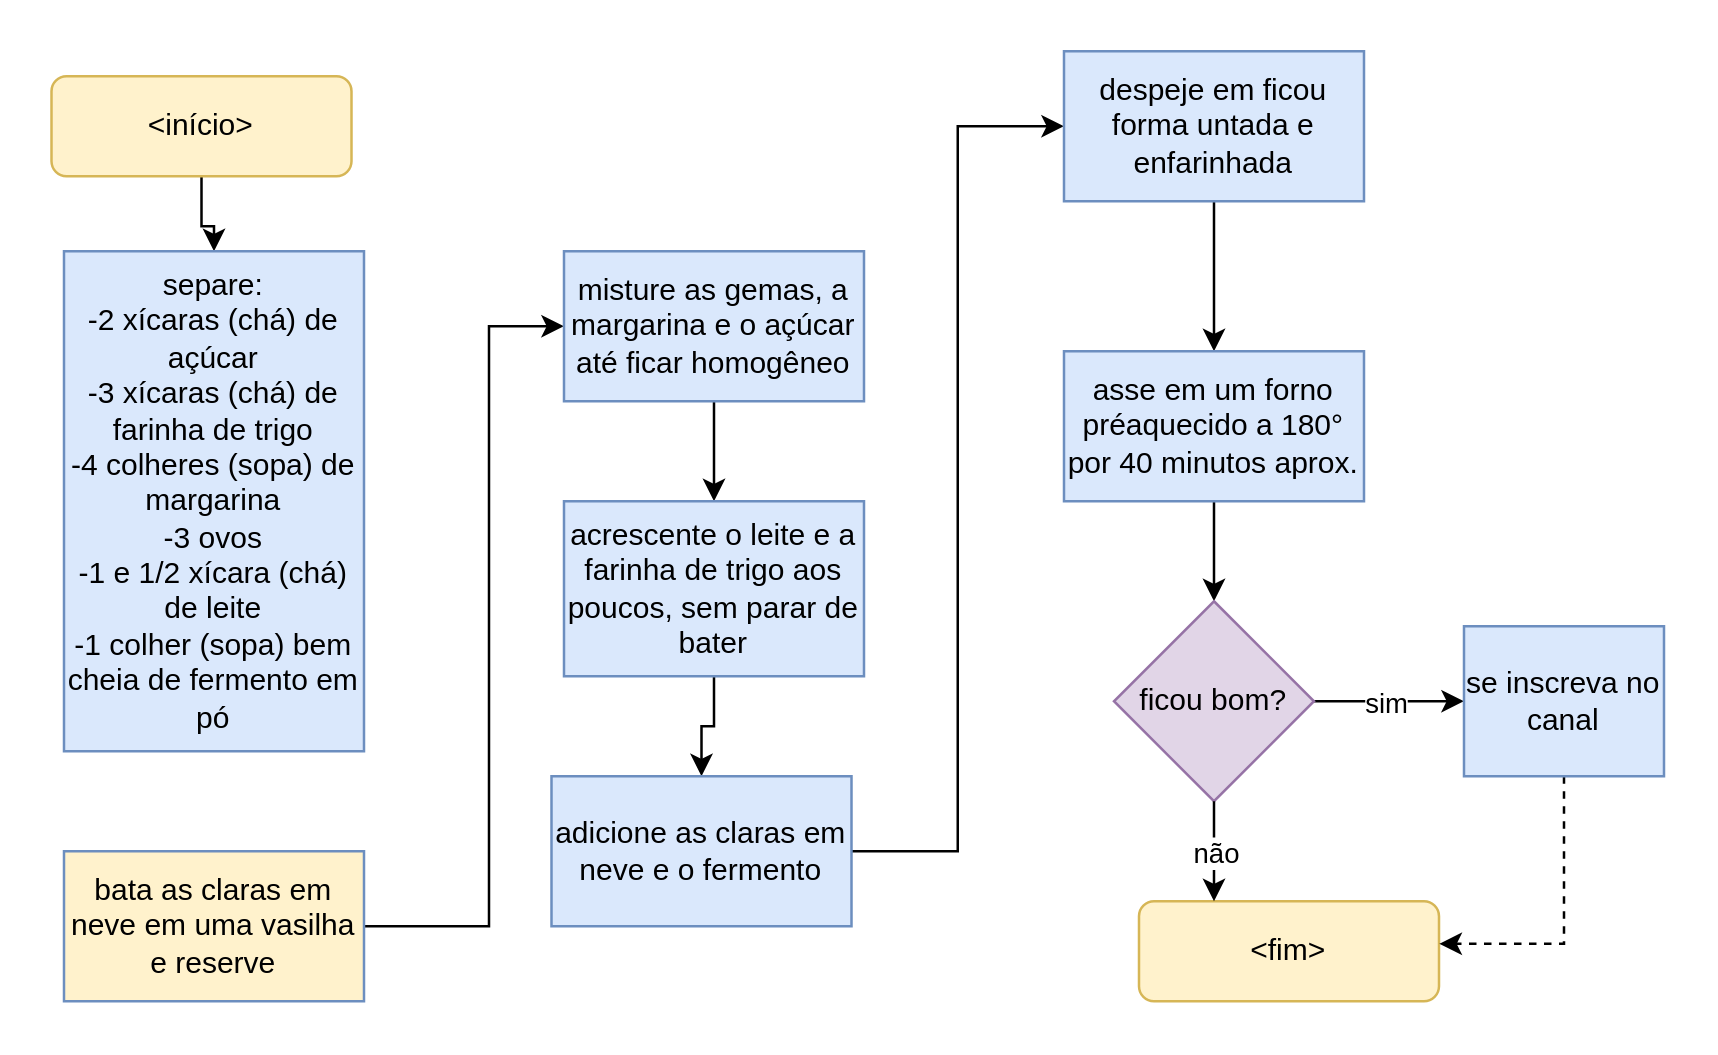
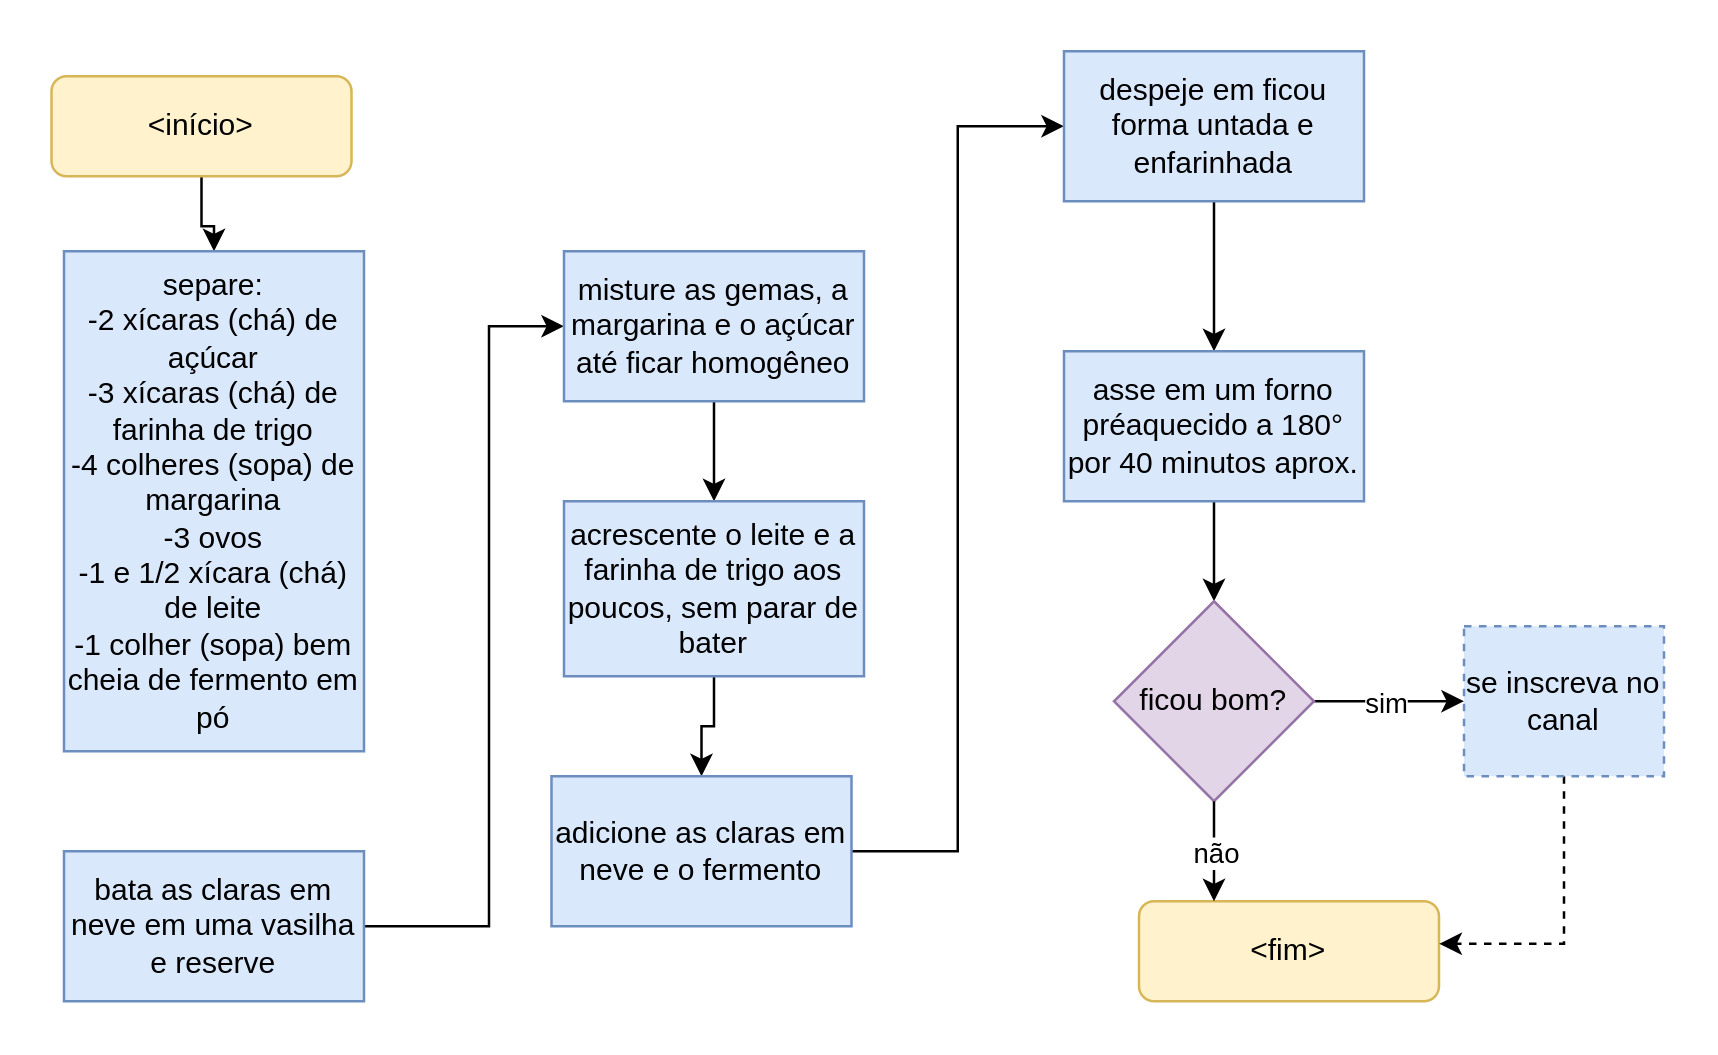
  <mxCell id="0" />
  <mxCell id="1" parent="0" />
  <mxCell id="2" value="" style="edgeStyle=orthogonalEdgeStyle;rounded=0;orthogonalLoop=1;jettySize=auto;html=1;" parent="1" source="3" target="5" edge="1"><mxGeometry relative="1" as="geometry" /></mxCell>
  <mxCell id="3" value="&amp;lt;início&amp;gt;" style="rounded=1;whiteSpace=wrap;html=1;fillColor=#fff2cc;strokeColor=#d6b656;" parent="1" vertex="1"><mxGeometry x="20" y="30" width="120" height="40" as="geometry" /></mxCell>
  <mxCell id="4" value="&amp;lt;fim&amp;gt;" style="rounded=1;whiteSpace=wrap;html=1;fillColor=#fff2cc;strokeColor=#d6b656;" parent="1" vertex="1"><mxGeometry x="455" y="360" width="120" height="40" as="geometry" /></mxCell>
  <mxCell id="5" value="separe:&lt;br&gt;-2 xícaras (chá) de açúcar&lt;br&gt;-3 xícaras (chá) de farinha de trigo&lt;br&gt;-4 colheres (sopa) de margarina&lt;br&gt;-3 ovos&lt;br&gt;-1 e 1/2 xícara (chá) de leite&lt;br&gt;-1 colher (sopa) bem cheia de fermento em pó" style="rounded=0;whiteSpace=wrap;html=1;fillColor=#dae8fc;strokeColor=#6c8ebf;" parent="1" vertex="1"><mxGeometry x="25" y="100" width="120" height="200" as="geometry" /></mxCell>
  <mxCell id="6" value="" style="edgeStyle=orthogonalEdgeStyle;rounded=0;orthogonalLoop=1;jettySize=auto;html=1;entryX=0;entryY=0.5;entryDx=0;entryDy=0;exitX=1;exitY=0.5;exitDx=0;exitDy=0;" parent="1" source="24" target="8" edge="1"><mxGeometry relative="1" as="geometry"><mxPoint x="145" y="577.5" as="sourcePoint" /><mxPoint x="315" y="250" as="targetPoint" /><Array as="points"><mxPoint x="195" y="370" /><mxPoint x="195" y="130" /></Array></mxGeometry></mxCell>
  <mxCell id="7" value="" style="edgeStyle=orthogonalEdgeStyle;rounded=0;orthogonalLoop=1;jettySize=auto;html=1;" parent="1" source="8" target="10" edge="1"><mxGeometry relative="1" as="geometry" /></mxCell>
  <mxCell id="8" value="misture as gemas, a margarina e o açúcar até ficar homogêneo" style="rounded=0;whiteSpace=wrap;html=1;fillColor=#dae8fc;strokeColor=#6c8ebf;" parent="1" vertex="1"><mxGeometry x="225" y="100" width="120" height="60" as="geometry" /></mxCell>
  <mxCell id="9" value="" style="edgeStyle=orthogonalEdgeStyle;rounded=0;orthogonalLoop=1;jettySize=auto;html=1;" parent="1" source="10" target="12" edge="1"><mxGeometry relative="1" as="geometry" /></mxCell>
  <mxCell id="10" value="acrescente o leite e a farinha de trigo aos poucos, sem parar de bater" style="rounded=0;whiteSpace=wrap;html=1;fillColor=#dae8fc;strokeColor=#6c8ebf;" parent="1" vertex="1"><mxGeometry x="225" y="200" width="120" height="70" as="geometry" /></mxCell>
  <mxCell id="11" style="edgeStyle=orthogonalEdgeStyle;rounded=0;orthogonalLoop=1;jettySize=auto;html=1;entryX=0;entryY=0.5;entryDx=0;entryDy=0;" parent="1" source="12" target="14" edge="1"><mxGeometry relative="1" as="geometry" /></mxCell>
  <mxCell id="12" value="adicione as claras em neve e o fermento" style="rounded=0;whiteSpace=wrap;html=1;fillColor=#dae8fc;strokeColor=#6c8ebf;" parent="1" vertex="1"><mxGeometry x="220" y="310" width="120" height="60" as="geometry" /></mxCell>
  <mxCell id="13" value="" style="edgeStyle=orthogonalEdgeStyle;rounded=0;orthogonalLoop=1;jettySize=auto;html=1;" parent="1" source="14" target="16" edge="1"><mxGeometry relative="1" as="geometry" /></mxCell>
  <mxCell id="14" value="despeje em ficou forma untada e enfarinhada" style="rounded=0;whiteSpace=wrap;html=1;fillColor=#dae8fc;strokeColor=#6c8ebf;" parent="1" vertex="1"><mxGeometry x="425" y="20" width="120" height="60" as="geometry" /></mxCell>
  <mxCell id="15" value="" style="edgeStyle=orthogonalEdgeStyle;rounded=0;orthogonalLoop=1;jettySize=auto;html=1;entryX=0.5;entryY=0;entryDx=0;entryDy=0;" parent="1" source="16" target="19" edge="1"><mxGeometry relative="1" as="geometry"><mxPoint x="485" y="250" as="targetPoint" /></mxGeometry></mxCell>
  <mxCell id="16" value="asse em um forno préaquecido a 180° por 40 minutos aprox." style="rounded=0;whiteSpace=wrap;html=1;fillColor=#dae8fc;strokeColor=#6c8ebf;" parent="1" vertex="1"><mxGeometry x="425" y="140" width="120" height="60" as="geometry" /></mxCell>
  <mxCell id="17" style="edgeStyle=orthogonalEdgeStyle;rounded=0;orthogonalLoop=1;jettySize=auto;html=1;exitX=1;exitY=0.5;exitDx=0;exitDy=0;" parent="1" source="19" target="23" edge="1"><mxGeometry relative="1" as="geometry" /></mxCell>
  <mxCell id="18" value="sim" style="edgeLabel;html=1;align=center;verticalAlign=middle;resizable=0;points=[];" parent="17" vertex="1" connectable="0"><mxGeometry x="-0.074" relative="1" as="geometry"><mxPoint as="offset" /></mxGeometry></mxCell>
  <mxCell id="19" value="ficou bom?" style="rhombus;whiteSpace=wrap;html=1;fillColor=#e1d5e7;strokeColor=#9673a6;" parent="1" vertex="1"><mxGeometry x="445" y="240" width="80" height="80" as="geometry" /></mxCell>
  <mxCell id="20" value="" style="endArrow=classic;html=1;rounded=0;entryX=0.25;entryY=0;entryDx=0;entryDy=0;" parent="1" target="4" edge="1"><mxGeometry relative="1" as="geometry"><mxPoint x="485" y="320" as="sourcePoint" /><mxPoint x="585" y="320" as="targetPoint" /></mxGeometry></mxCell>
  <mxCell id="21" value="não" style="edgeLabel;resizable=0;html=1;align=center;verticalAlign=middle;" parent="20" connectable="0" vertex="1"><mxGeometry relative="1" as="geometry"><mxPoint as="offset" /></mxGeometry></mxCell>
  <mxCell id="22" style="edgeStyle=orthogonalEdgeStyle;rounded=0;orthogonalLoop=1;jettySize=auto;html=1;entryX=1.001;entryY=0.426;entryDx=0;entryDy=0;entryPerimeter=0;dashed=1;" parent="1" source="23" target="4" edge="1"><mxGeometry relative="1" as="geometry"><mxPoint x="625" y="380" as="targetPoint" /><Array as="points"><mxPoint x="625" y="377" /></Array></mxGeometry></mxCell>
- <mxCell id="23" value="se inscreva no canal" style="rounded=0;whiteSpace=wrap;html=1;fillColor=#dae8fc;strokeColor=#6c8ebf;" parent="1" vertex="1"><mxGeometry x="585" y="250" width="80" height="60" as="geometry" /></mxCell>
- <mxCell id="24" value="bata as claras em neve em uma vasilha e reserve" style="rounded=0;whiteSpace=wrap;html=1;fillColor=#fff2cc;strokeColor=#6c8ebf;" vertex="1" parent="1"><mxGeometry x="25" y="340" width="120" height="60" as="geometry" /></mxCell>
+ <mxCell id="23" value="se inscreva no canal" style="rounded=0;whiteSpace=wrap;html=1;fillColor=#dae8fc;strokeColor=#6c8ebf;dashed=1;" parent="1" vertex="1"><mxGeometry x="585" y="250" width="80" height="60" as="geometry" /></mxCell>
+ <mxCell id="24" value="bata as claras em neve em uma vasilha e reserve" style="rounded=0;whiteSpace=wrap;html=1;fillColor=#dae8fc;strokeColor=#6c8ebf;" vertex="1" parent="1"><mxGeometry x="25" y="340" width="120" height="60" as="geometry" /></mxCell>
